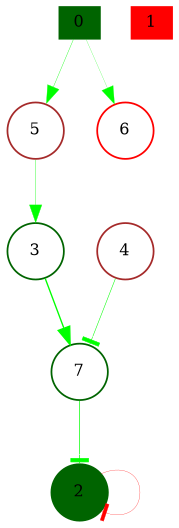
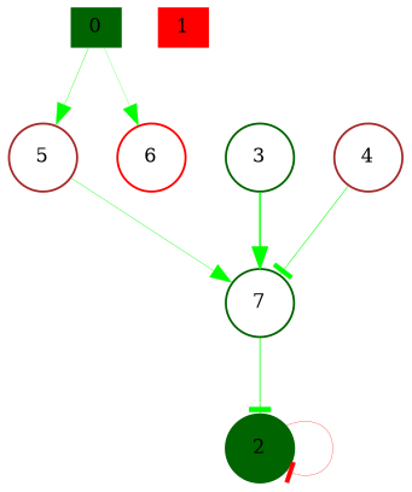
  digraph {
    node [color=darkgreen fontsize=9 shape=circle]
    edge [arrowhead=normal color=green style=solid]
    0 [height=0.2 shape=box style=filled width=0.2]
    5 [color=brown height=0.2 width=0.2]
    6 [color=red height=0.2 width=0.2]
    3 [height=0.2 width=0.2]
    1 [color=red height=0.2 shape=box style=filled width=0.2]
    2 [height=0.2 style=filled width=0.2]
    7 [height=0.2 width=0.2]
    4 [color=brown height=0.2 width=0.2]
    0 -> 5 [penwidth=0.20138610819740146]
    0 -> 6 [penwidth=0.11903470546776461]
-   5 -> 3 [penwidth=0.20860344527542263]
+   5 -> 7 [penwidth=0.20860344527542263]
    3 -> 7 [penwidth=0.7669178697474881]
    2 -> 2 [arrowhead=tee color=red penwidth=0.15051310207044788]
    7 -> 2 [arrowhead=tee penwidth=0.3997968861439234]
    4 -> 7 [arrowhead=tee penwidth=0.29760612232939965]
  }
